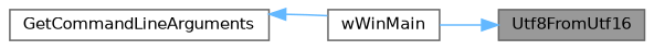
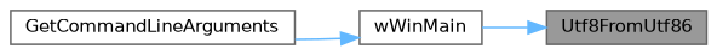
  digraph {
    rankdir=RL
    node [color=grey40 fillcolor=white fontname=Helvetica fontsize=10 shape=box style=filled]
    edge [color=steelblue1 dir=back fontname=Helvetica fontsize=10 labelfontname=Helvetica labelfontsize=10 style=solid]
-   n1 [color=gray40 fillcolor=grey60 fontcolor=black height=0.2 label=Utf8FromUtf16 width=0.4]
+   n1 [color=gray40 fillcolor=grey60 fontcolor=black height=0.2 label=Utf8FromUtf86 width=0.4]
    n2 [height=0.2 label=wWinMain width=0.4]
    n3 [height=0.2 label=GetCommandLineArguments width=0.4]
    n1 -> n2
-   n3 -> n2
+   n2 -> n3
  }
